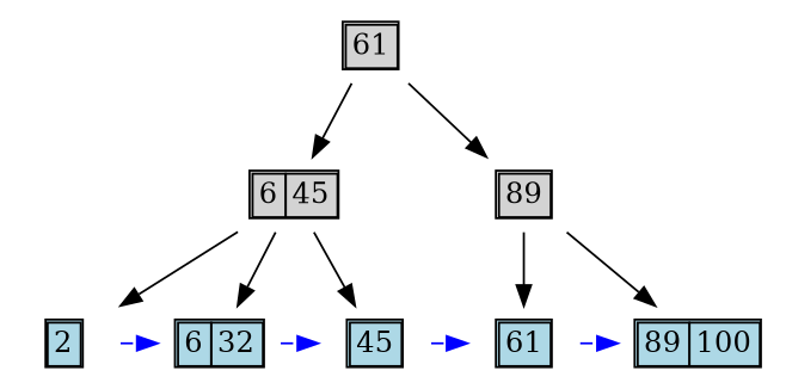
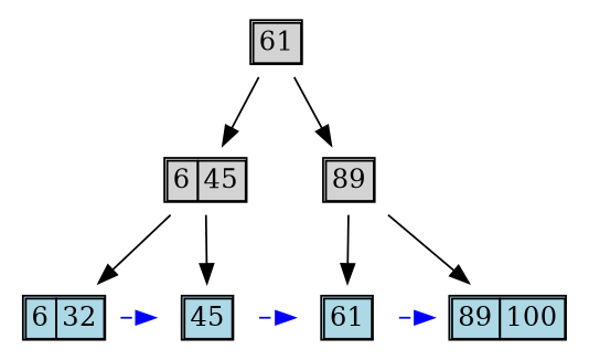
  digraph {
    node [shape=plaintext]
    n1 [label=<<TABLE BORDER="1" CELLBORDER="1" CELLSPACING="0" BGCOLOR="lightgray"><TR><TD>61</TD></TR></TABLE>>]
    n2 [label=<<TABLE BORDER="1" CELLBORDER="1" CELLSPACING="0" BGCOLOR="lightgray"><TR><TD>6</TD><TD>45</TD></TR></TABLE>>]
    n3 [label=<<TABLE BORDER="1" CELLBORDER="1" CELLSPACING="0" BGCOLOR="lightgray"><TR><TD>89</TD></TR></TABLE>>]
-   n4 [label=<<TABLE BORDER="1" CELLBORDER="1" CELLSPACING="0" BGCOLOR="lightblue"><TR><TD>2</TD></TR></TABLE>>]
    n5 [label=<<TABLE BORDER="1" CELLBORDER="1" CELLSPACING="0" BGCOLOR="lightblue"><TR><TD>6</TD><TD>32</TD></TR></TABLE>>]
    n6 [label=<<TABLE BORDER="1" CELLBORDER="1" CELLSPACING="0" BGCOLOR="lightblue"><TR><TD>45</TD></TR></TABLE>>]
    n7 [label=<<TABLE BORDER="1" CELLBORDER="1" CELLSPACING="0" BGCOLOR="lightblue"><TR><TD>61</TD></TR></TABLE>>]
    n8 [label=<<TABLE BORDER="1" CELLBORDER="1" CELLSPACING="0" BGCOLOR="lightblue"><TR><TD>89</TD><TD>100</TD></TR></TABLE>>]
    n1 -> n2
    n1 -> n3
-   n2 -> n4
    n2 -> n5
    n2 -> n6
    n3 -> n7
    n3 -> n8
-   n4 -> n5 [color=blue constraint=false style=dashed]
    n5 -> n6 [color=blue constraint=false style=dashed]
    n6 -> n7 [color=blue constraint=false style=dashed]
    n7 -> n8 [color=blue constraint=false style=dashed]
  }
